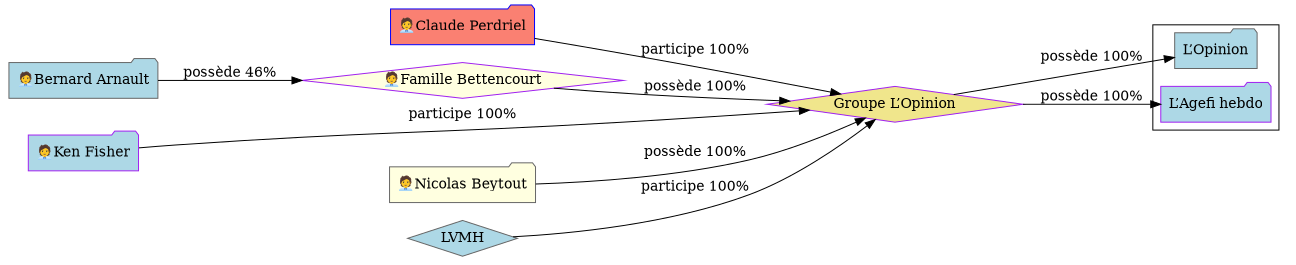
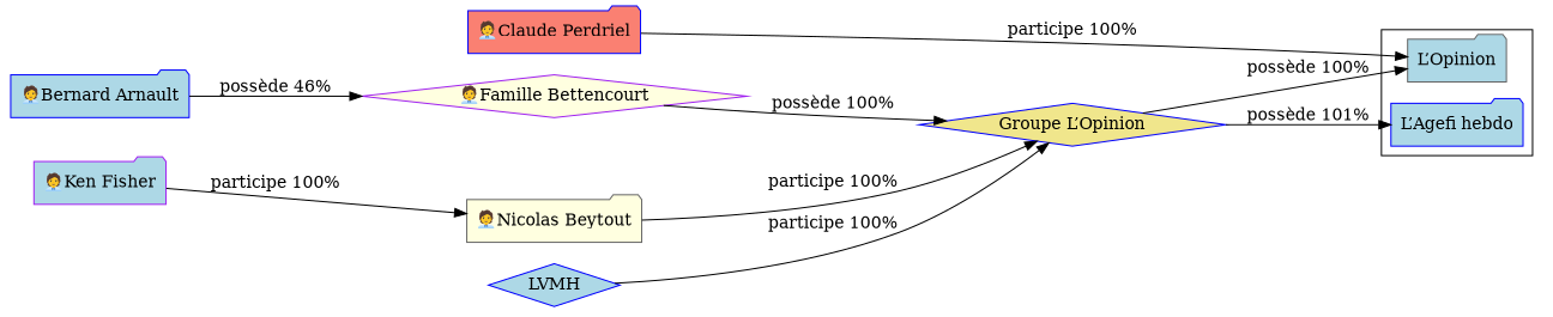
  digraph {
    rankdir=LR
    node [color=blue fillcolor=lightblue shape=folder style=filled]
-   n1 [color=purple label="L’Agefi hebdo"]
+   n1 [label="L’Agefi hebdo"]
    n2 [color=gray40 label="L’Opinion"]
    n3 [fillcolor=salmon label="🧑‍💼Claude Perdriel"]
-   n4 [color=gray40 label="🧑‍💼Bernard Arnault"]
+   n4 [label="🧑‍💼Bernard Arnault"]
    n5 [color=purple fillcolor=lightyellow label="🧑‍💼Famille Bettencourt" shape=diamond]
    n6 [color=gray40 fillcolor=lightyellow label="🧑‍💼Nicolas Beytout"]
    n7 [color=purple label="🧑‍💼Ken Fisher"]
-   n8 [color=purple fillcolor=khaki label="Groupe L’Opinion" shape=diamond]
-   n9 [color=gray40 label=LVMH shape=diamond]
+   n8 [fillcolor=khaki label="Groupe L’Opinion" shape=diamond]
+   n9 [label=LVMH shape=diamond]
    subgraph cluster_1 {
      n1
      n2
    }
    subgraph sub_2 {
      n3
      n4
      n5
      n6
      n7
    }
-   n3 -> n8 [label="participe 100%"]
+   n3 -> n2 [label="participe 100%"]
    n4 -> n5 [label="possède 46%"]
    n5 -> n8 [label="possède 100%"]
-   n6 -> n8 [label="possède 100%"]
-   n7 -> n8 [label="participe 100%"]
-   n8 -> n1 [label="possède 100%"]
+   n6 -> n8 [label="participe 100%"]
+   n7 -> n6 [label="participe 100%"]
+   n8 -> n1 [label="possède 101%"]
    n8 -> n2 [label="possède 100%"]
    n9 -> n8 [label="participe 100%"]
  }
